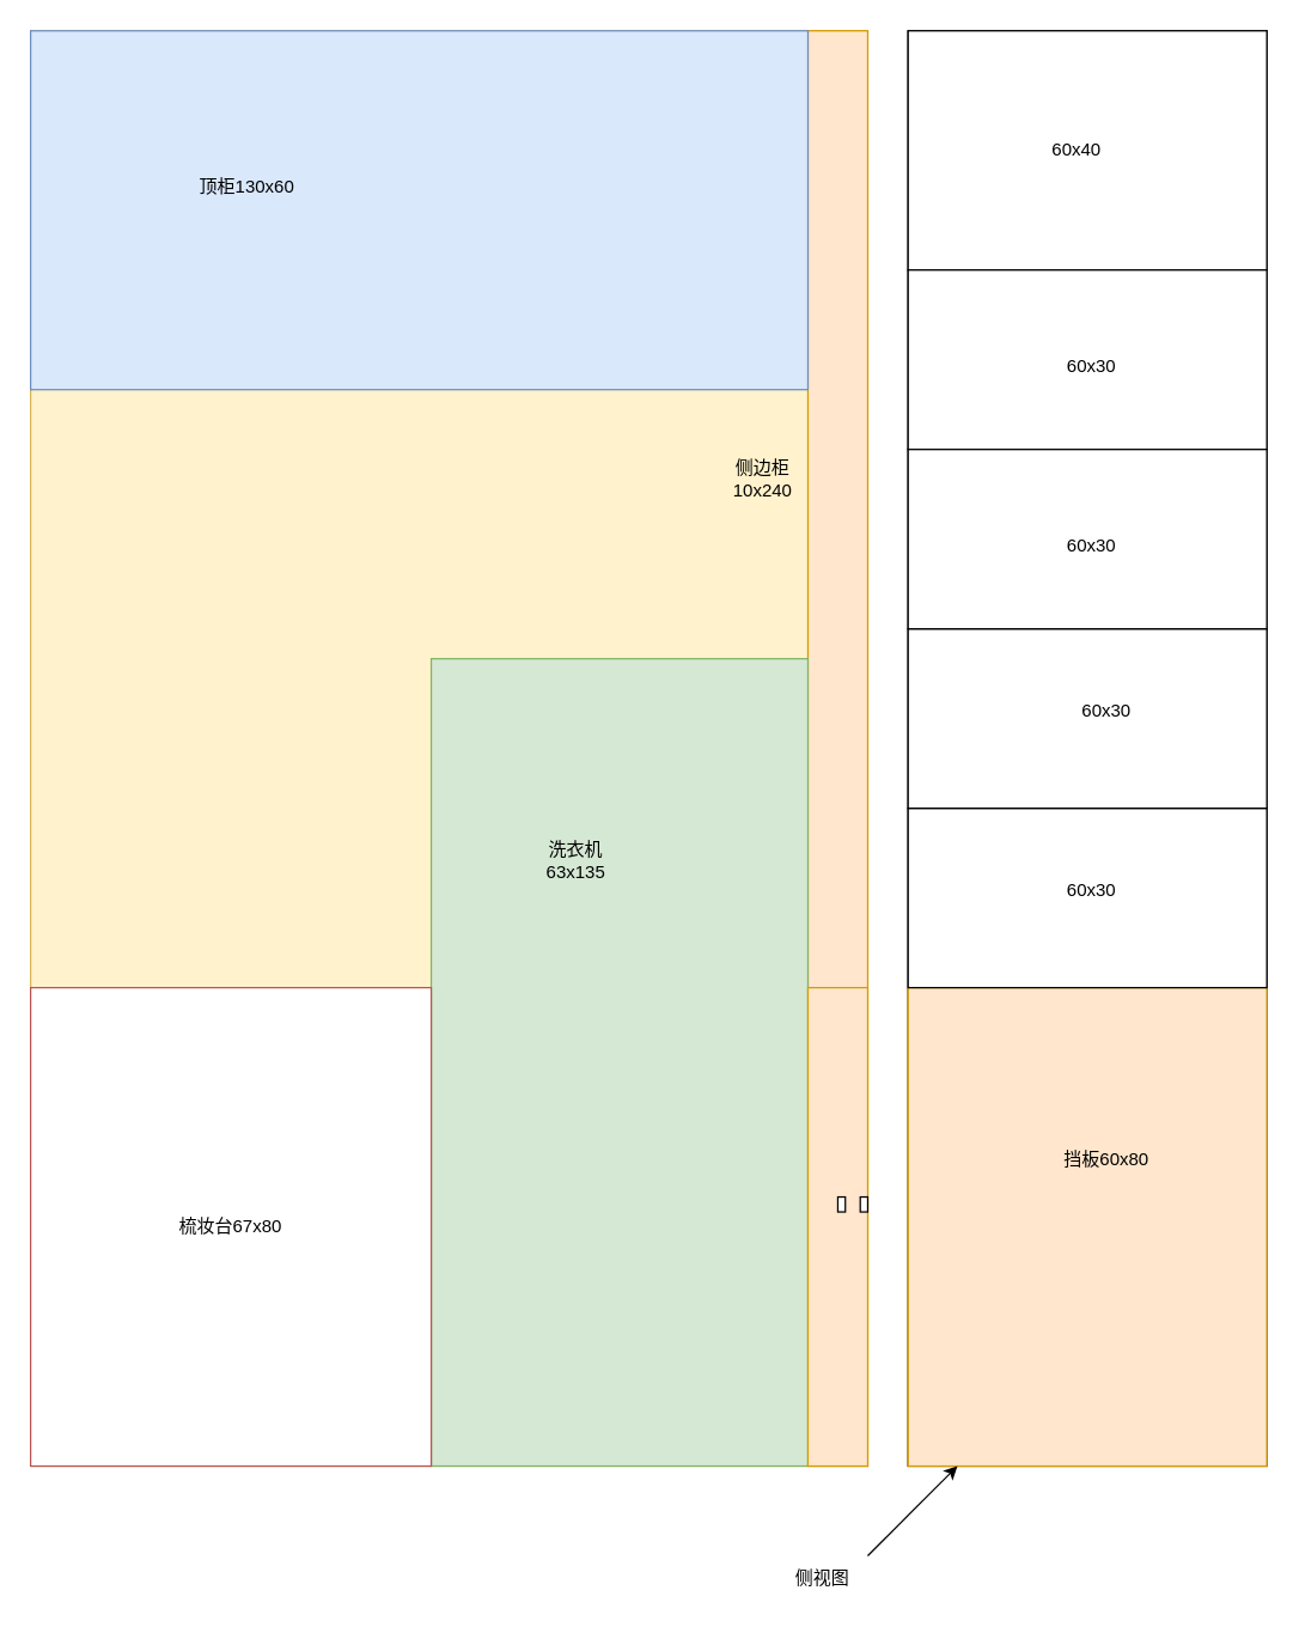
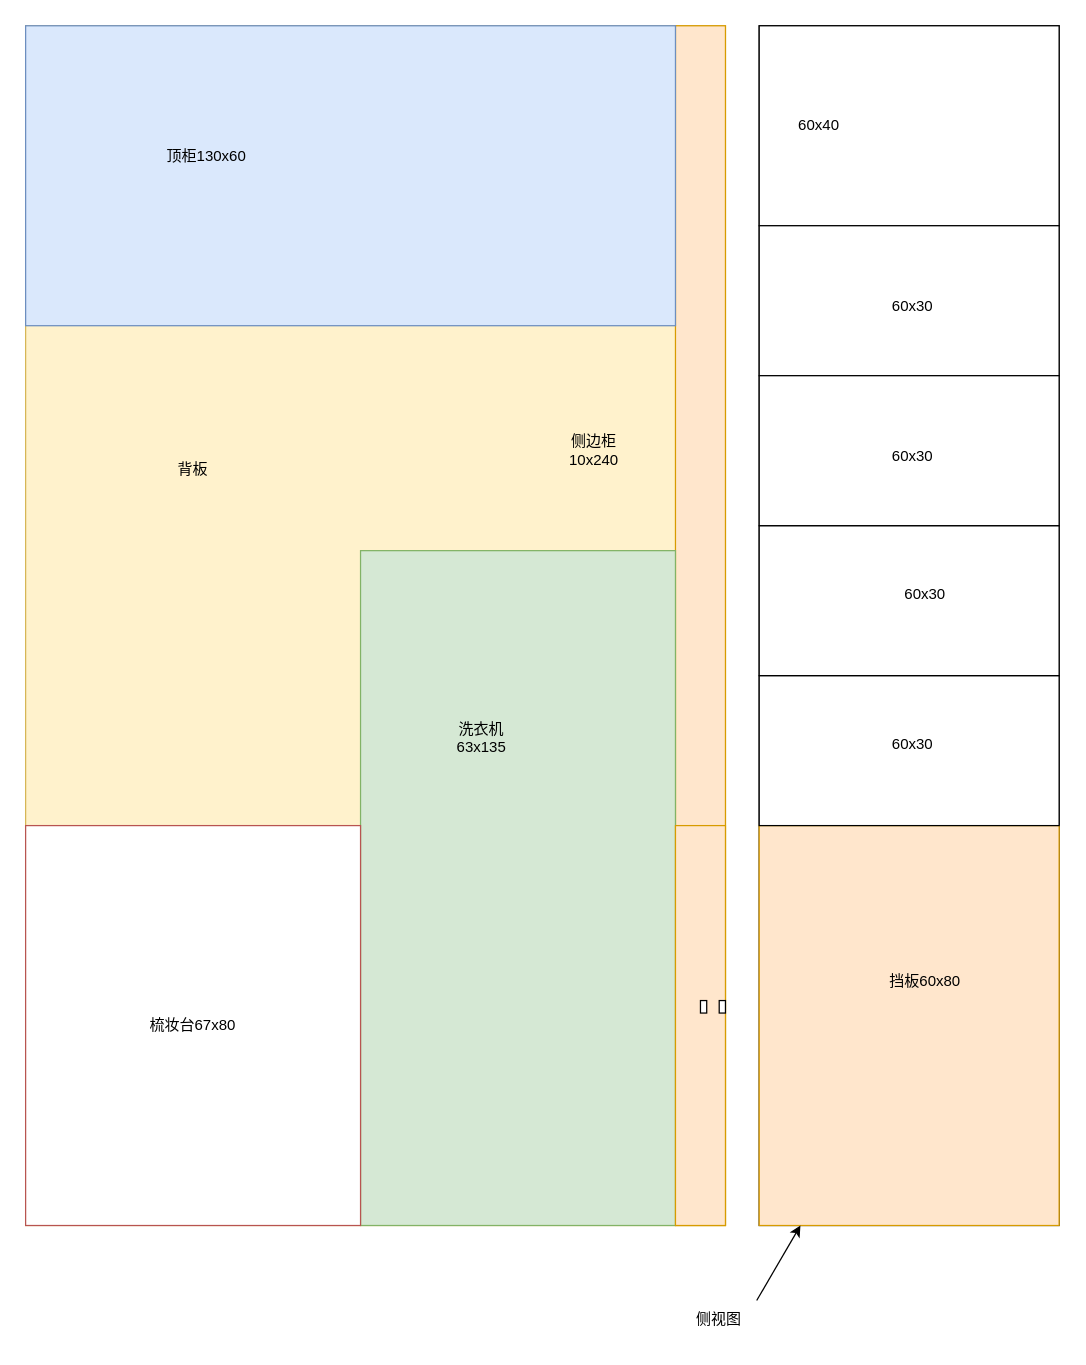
  <mxCell id="0" />
  <mxCell id="1" parent="0" />
  <mxCell id="2" value="" style="rounded=0;whiteSpace=wrap;html=1;fillColor=#fff2cc;strokeColor=#d6b656;" parent="1" vertex="1"><mxGeometry width="560" height="960" as="geometry" x="20" y="20" /></mxCell>
  <mxCell id="3" value="" style="rounded=0;whiteSpace=wrap;html=1;shadow=0;glass=0;fillColor=#ffe6cc;strokeColor=#d79b00;" parent="1" vertex="1"><mxGeometry x="540" width="40" height="960" as="geometry" y="20" /></mxCell>
  <mxCell id="4" value="" style="rounded=0;whiteSpace=wrap;html=1;fillColor=#d5e8d4;strokeColor=#82b366;" parent="1" vertex="1"><mxGeometry x="288" y="440" width="252" height="540" as="geometry" /></mxCell>
  <mxCell id="5" value="" style="rounded=0;whiteSpace=wrap;html=1;fillColor=#dae8fc;strokeColor=#6c8ebf;" parent="1" vertex="1"><mxGeometry width="520" height="240" as="geometry" x="20" y="20" /></mxCell>
  <mxCell id="6" value="梳妆台67x80" style="rounded=0;whiteSpace=wrap;html=1;fillColor=#ffffff;strokeColor=#b85450;" parent="1" vertex="1"><mxGeometry y="660" width="268" height="320" as="geometry" x="20" /></mxCell>
  <mxCell id="7" value="" style="rounded=0;whiteSpace=wrap;html=1;" parent="1" vertex="1"><mxGeometry x="607" width="240" height="960" as="geometry" y="20" /></mxCell>
  <mxCell id="8" value="顶柜130x60" style="text;html=1;align=center;verticalAlign=middle;whiteSpace=wrap;rounded=0;" vertex="1" parent="1"><mxGeometry x="95" y="110" width="140" height="30" as="geometry" /></mxCell>
- <mxCell id="10" value="洗衣机&lt;div&gt;63x135&lt;/div&gt;" style="text;html=1;align=center;verticalAlign=middle;whiteSpace=wrap;rounded=0;" vertex="1" parent="1"><mxGeometry x="340" y="540" width="90" height="70" as="geometry" /></mxCell>
- <mxCell id="11" value="侧边柜&lt;div&gt;10x240&lt;/div&gt;" style="text;html=1;align=center;verticalAlign=middle;whiteSpace=wrap;rounded=0;" vertex="1" parent="1"><mxGeometry x="480" y="290" width="60" height="60" as="geometry" /></mxCell>
+ <mxCell id="9" value="背板" style="text;html=1;align=center;verticalAlign=middle;whiteSpace=wrap;rounded=0;" vertex="1" parent="1"><mxGeometry x="124" y="360" width="60" height="30" as="geometry" /></mxCell>
+ <mxCell id="10" value="洗衣机&lt;div&gt;63x135&lt;/div&gt;" style="text;html=1;align=center;verticalAlign=middle;whiteSpace=wrap;rounded=0;" vertex="1" parent="1"><mxGeometry x="340" y="555" width="90" height="70" as="geometry" /></mxCell>
+ <mxCell id="11" value="侧边柜&lt;div&gt;10x240&lt;/div&gt;" style="text;html=1;align=center;verticalAlign=middle;whiteSpace=wrap;rounded=0;" vertex="1" parent="1"><mxGeometry x="445" y="330" width="60" height="60" as="geometry" /></mxCell>
  <mxCell id="12" value="" style="rounded=0;whiteSpace=wrap;html=1;fillColor=#ffe6cc;strokeColor=#d79b00;" vertex="1" parent="1"><mxGeometry x="540" y="660" width="40" height="320" as="geometry" /></mxCell>
  <mxCell id="13" value="" style="verticalLabelPosition=bottom;html=1;verticalAlign=top;align=center;shape=mxgraph.floorplan.opening;" vertex="1" parent="1"><mxGeometry x="560" y="800" width="20" height="10" as="geometry" /></mxCell>
  <mxCell id="14" value="" style="rounded=0;whiteSpace=wrap;html=1;fillColor=#ffe6cc;strokeColor=#d79b00;" vertex="1" parent="1"><mxGeometry x="607" y="660" width="240" height="320" as="geometry" /></mxCell>
  <mxCell id="15" value="" style="rounded=0;whiteSpace=wrap;html=1;" vertex="1" parent="1"><mxGeometry x="607" width="240" height="160" as="geometry" y="20" /></mxCell>
- <mxCell id="16" value="60x40" style="text;html=1;align=center;verticalAlign=middle;whiteSpace=wrap;rounded=0;" vertex="1" parent="1"><mxGeometry x="690" y="85" width="60" height="30" as="geometry" /></mxCell>
+ <mxCell id="16" value="60x40" style="text;html=1;align=center;verticalAlign=middle;whiteSpace=wrap;rounded=0;" vertex="1" parent="1"><mxGeometry x="625" y="85" width="60" height="30" as="geometry" /></mxCell>
  <mxCell id="17" value="" style="rounded=0;whiteSpace=wrap;html=1;" vertex="1" parent="1"><mxGeometry x="607" y="180" width="240" height="120" as="geometry" /></mxCell>
  <mxCell id="18" value="60x30" style="text;html=1;align=center;verticalAlign=middle;whiteSpace=wrap;rounded=0;" vertex="1" parent="1"><mxGeometry x="700" y="230" width="60" height="30" as="geometry" /></mxCell>
  <mxCell id="19" value="" style="rounded=0;whiteSpace=wrap;html=1;" vertex="1" parent="1"><mxGeometry x="607" y="540" width="240" height="120" as="geometry" /></mxCell>
  <mxCell id="20" value="" style="rounded=0;whiteSpace=wrap;html=1;" vertex="1" parent="1"><mxGeometry x="607" y="420" width="240" height="120" as="geometry" /></mxCell>
  <mxCell id="21" value="" style="rounded=0;whiteSpace=wrap;html=1;" vertex="1" parent="1"><mxGeometry x="607" y="300" width="240" height="120" as="geometry" /></mxCell>
  <mxCell id="22" value="60x30" style="text;html=1;align=center;verticalAlign=middle;whiteSpace=wrap;rounded=0;" vertex="1" parent="1"><mxGeometry x="700" y="350" width="60" height="30" as="geometry" /></mxCell>
  <mxCell id="23" value="60x30" style="text;html=1;align=center;verticalAlign=middle;whiteSpace=wrap;rounded=0;" vertex="1" parent="1"><mxGeometry x="710" y="460" width="60" height="30" as="geometry" /></mxCell>
  <mxCell id="24" value="60x30" style="text;html=1;align=center;verticalAlign=middle;whiteSpace=wrap;rounded=0;" vertex="1" parent="1"><mxGeometry x="700" y="580" width="60" height="30" as="geometry" /></mxCell>
- <mxCell id="25" value="挡板60x80" style="text;html=1;align=center;verticalAlign=middle;whiteSpace=wrap;rounded=0;" vertex="1" parent="1"><mxGeometry x="710" y="760" width="60" height="30" as="geometry" /></mxCell>
- <mxCell id="26" value="侧视图" style="text;html=1;align=center;verticalAlign=middle;whiteSpace=wrap;rounded=0;" vertex="1" parent="1"><mxGeometry x="520" y="1040" width="60" height="30" as="geometry" /></mxCell>
+ <mxCell id="25" value="挡板60x80" style="text;html=1;align=center;verticalAlign=middle;whiteSpace=wrap;rounded=0;" vertex="1" parent="1"><mxGeometry x="710" y="770" width="60" height="30" as="geometry" /></mxCell>
+ <mxCell id="26" value="侧视图" style="text;html=1;align=center;verticalAlign=middle;whiteSpace=wrap;rounded=0;" vertex="1" parent="1"><mxGeometry x="545" y="1040" width="60" height="30" as="geometry" /></mxCell>
  <mxCell id="27" value="" style="endArrow=classic;html=1;rounded=0;exitX=1;exitY=0;exitDx=0;exitDy=0;" edge="1" parent="1" source="26"><mxGeometry width="50" height="50" relative="1" as="geometry"><mxPoint x="590" y="1030" as="sourcePoint" /><mxPoint x="640" y="980" as="targetPoint" /></mxGeometry></mxCell>
